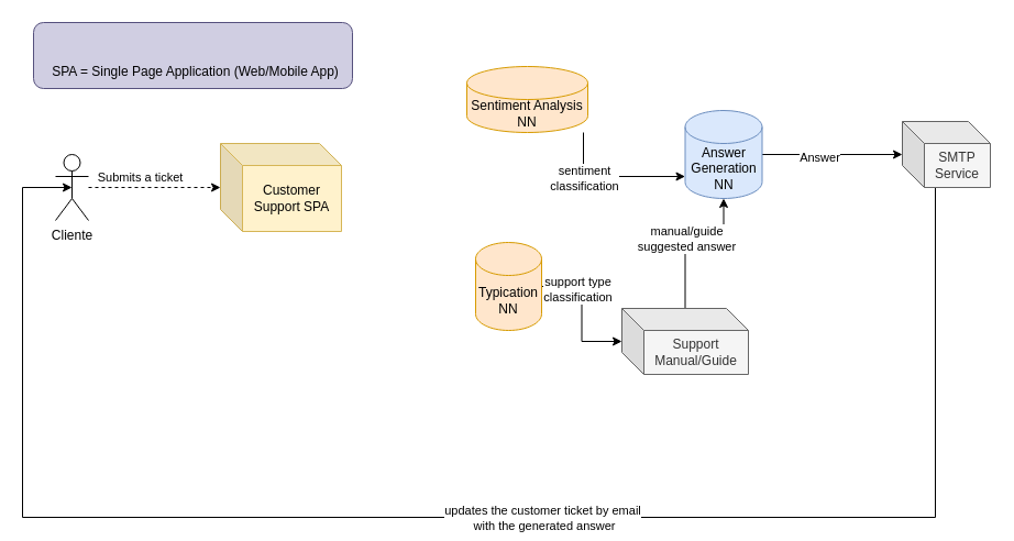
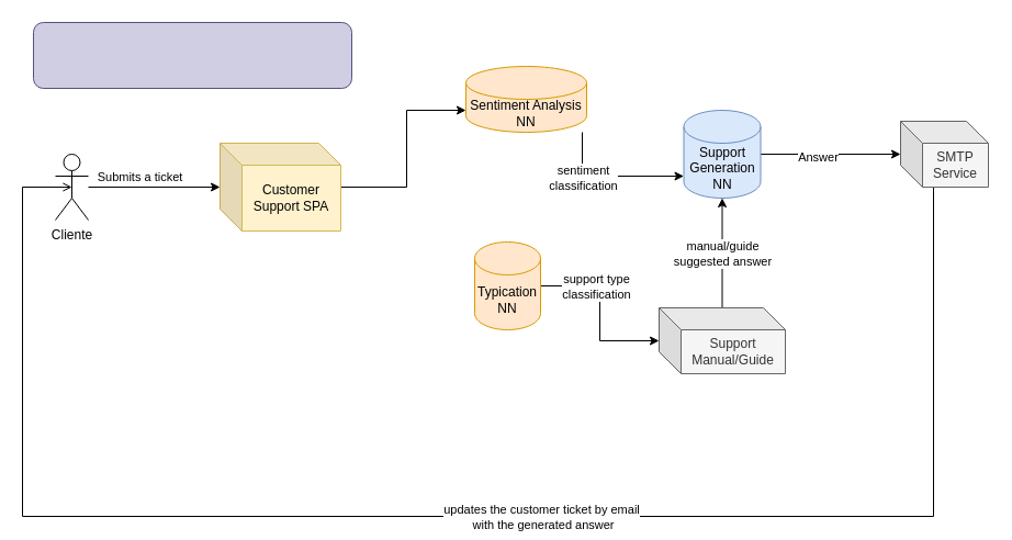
  <mxCell id="0" />
  <mxCell id="1" parent="0" />
  <mxCell id="2" value="" style="rounded=1;whiteSpace=wrap;html=1;fillColor=#d0cee2;strokeColor=#56517e;" vertex="1" parent="1"><mxGeometry x="30" y="20" width="290" height="60" as="geometry" /></mxCell>
  <mxCell id="3" style="edgeStyle=orthogonalEdgeStyle;rounded=0;orthogonalLoop=1;jettySize=auto;html=1;" edge="1" parent="1" source="5" target="17"><mxGeometry relative="1" as="geometry"><Array as="points"><mxPoint x="530" y="100" /><mxPoint x="530" y="160" /></Array></mxGeometry></mxCell>
  <mxCell id="4" value="sentiment &lt;br&gt;classification" style="edgeLabel;html=1;align=center;verticalAlign=middle;resizable=0;points=[];" vertex="1" connectable="0" parent="3"><mxGeometry x="-0.458" y="-4" relative="1" as="geometry"><mxPoint x="4" y="5" as="offset" /></mxGeometry></mxCell>
  <mxCell id="5" value="Sentiment Analysis NN" style="shape=cylinder3;whiteSpace=wrap;html=1;boundedLbl=1;backgroundOutline=1;size=15;fillColor=#ffe6cc;strokeColor=#d79b00;" vertex="1" parent="1"><mxGeometry x="424" y="60" width="110" height="60" as="geometry" /></mxCell>
- <mxCell id="6" style="edgeStyle=orthogonalEdgeStyle;rounded=0;orthogonalLoop=1;jettySize=auto;html=1;dashed=1;" edge="1" parent="1" source="8" target="10"><mxGeometry relative="1" as="geometry" /></mxCell>
+ <mxCell id="6" style="edgeStyle=orthogonalEdgeStyle;rounded=0;orthogonalLoop=1;jettySize=auto;html=1;" edge="1" parent="1" source="8" target="10"><mxGeometry relative="1" as="geometry" /></mxCell>
  <mxCell id="7" value="Submits a ticket" style="edgeLabel;html=1;align=center;verticalAlign=middle;resizable=0;points=[];" vertex="1" connectable="0" parent="6"><mxGeometry x="-0.23" y="1" relative="1" as="geometry"><mxPoint y="-9" as="offset" /></mxGeometry></mxCell>
  <mxCell id="8" value="Cliente" style="shape=umlActor;verticalLabelPosition=bottom;verticalAlign=top;html=1;outlineConnect=0;" vertex="1" parent="1"><mxGeometry x="50" y="140" width="30" height="60" as="geometry" /></mxCell>
+ <mxCell id="9" style="edgeStyle=orthogonalEdgeStyle;rounded=0;orthogonalLoop=1;jettySize=auto;html=1;" edge="1" parent="1" source="10" target="5"><mxGeometry relative="1" as="geometry"><Array as="points"><mxPoint x="370" y="170" /><mxPoint x="370" y="100" /></Array></mxGeometry></mxCell>
  <mxCell id="10" value="Customer Support SPA" style="shape=cube;whiteSpace=wrap;html=1;boundedLbl=1;backgroundOutline=1;darkOpacity=0.05;darkOpacity2=0.1;fillColor=#fff2cc;strokeColor=#d6b656;" vertex="1" parent="1"><mxGeometry x="200" y="130" width="110" height="80" as="geometry" /></mxCell>
  <mxCell id="11" style="edgeStyle=orthogonalEdgeStyle;rounded=0;orthogonalLoop=1;jettySize=auto;html=1;" edge="1" parent="1" source="13" target="20"><mxGeometry relative="1" as="geometry" /></mxCell>
  <mxCell id="12" value="support type&lt;br&gt;classification" style="edgeLabel;html=1;align=center;verticalAlign=middle;resizable=0;points=[];" vertex="1" connectable="0" parent="11"><mxGeometry x="-0.168" y="-4" relative="1" as="geometry"><mxPoint y="-12" as="offset" /></mxGeometry></mxCell>
  <mxCell id="13" value="Typication NN" style="shape=cylinder3;whiteSpace=wrap;html=1;boundedLbl=1;backgroundOutline=1;size=15;fillColor=#ffe6cc;strokeColor=#d79b00;" vertex="1" parent="1"><mxGeometry x="432" y="220" width="60" height="80" as="geometry" /></mxCell>
- <mxCell id="14" value="SPA = Single Page Application (Web/Mobile App)" style="text;html=1;strokeColor=none;fillColor=none;align=center;verticalAlign=middle;whiteSpace=wrap;rounded=0;" vertex="1" parent="1"><mxGeometry x="45" y="50" width="265" height="30" as="geometry" /></mxCell>
  <mxCell id="15" style="edgeStyle=orthogonalEdgeStyle;rounded=0;orthogonalLoop=1;jettySize=auto;html=1;" edge="1" parent="1" source="17"><mxGeometry relative="1" as="geometry"><mxPoint x="820" y="140" as="targetPoint" /></mxGeometry></mxCell>
  <mxCell id="16" value="Answer" style="edgeLabel;html=1;align=center;verticalAlign=middle;resizable=0;points=[];" vertex="1" connectable="0" parent="15"><mxGeometry x="-0.18" y="-2" relative="1" as="geometry"><mxPoint as="offset" /></mxGeometry></mxCell>
- <mxCell id="17" value="Answer Generation NN" style="shape=cylinder3;whiteSpace=wrap;html=1;boundedLbl=1;backgroundOutline=1;size=15;fillColor=#dae8fc;strokeColor=#6c8ebf;" vertex="1" parent="1"><mxGeometry x="622.5" y="100" width="70" height="80" as="geometry" /></mxCell>
+ <mxCell id="17" value="Support Generation NN" style="shape=cylinder3;whiteSpace=wrap;html=1;boundedLbl=1;backgroundOutline=1;size=15;fillColor=#dae8fc;strokeColor=#6c8ebf;" vertex="1" parent="1"><mxGeometry x="622.5" y="100" width="70" height="80" as="geometry" /></mxCell>
  <mxCell id="18" style="edgeStyle=orthogonalEdgeStyle;rounded=0;orthogonalLoop=1;jettySize=auto;html=1;" edge="1" parent="1" source="20" target="17"><mxGeometry relative="1" as="geometry" /></mxCell>
  <mxCell id="19" value="manual/guide &lt;br&gt;suggested answer" style="edgeLabel;html=1;align=center;verticalAlign=middle;resizable=0;points=[];" vertex="1" connectable="0" parent="18"><mxGeometry x="-0.26" y="1" relative="1" as="geometry"><mxPoint x="1" y="-13" as="offset" /></mxGeometry></mxCell>
- <mxCell id="20" value="Support Manual/Guide" style="shape=cube;whiteSpace=wrap;html=1;boundedLbl=1;backgroundOutline=1;darkOpacity=0.05;darkOpacity2=0.1;fillColor=#f5f5f5;fontColor=#333333;strokeColor=#666666;" vertex="1" parent="1"><mxGeometry x="565" y="280" width="115" height="60" as="geometry" /></mxCell>
- <mxCell id="21" style="edgeStyle=orthogonalEdgeStyle;rounded=0;orthogonalLoop=1;jettySize=auto;html=1;entryX=0.5;entryY=0.5;entryDx=0;entryDy=0;entryPerimeter=0;" edge="1" parent="1" source="23" target="8"><mxGeometry relative="1" as="geometry"><Array as="points"><mxPoint x="850" y="470" /><mxPoint x="20" y="470" /><mxPoint x="20" y="170" /></Array></mxGeometry></mxCell>
+ <mxCell id="20" value="Support Manual/Guide" style="shape=cube;whiteSpace=wrap;html=1;boundedLbl=1;backgroundOutline=1;darkOpacity=0.05;darkOpacity2=0.1;fillColor=#f5f5f5;fontColor=#333333;strokeColor=#666666;" vertex="1" parent="1"><mxGeometry x="600" y="280" width="115" height="60" as="geometry" /></mxCell>
+ <mxCell id="21" style="edgeStyle=orthogonalEdgeStyle;rounded=0;orthogonalLoop=1;jettySize=auto;html=1;entryX=0.5;entryY=0.5;entryDx=0;entryDy=0;entryPerimeter=0;endArrow=open;" edge="1" parent="1" source="23" target="8"><mxGeometry relative="1" as="geometry"><Array as="points"><mxPoint x="850" y="470" /><mxPoint x="20" y="470" /><mxPoint x="20" y="170" /></Array></mxGeometry></mxCell>
  <mxCell id="22" value="updates the customer&amp;nbsp;ticket by email&lt;br&gt;&amp;nbsp;with the generated answer" style="edgeLabel;html=1;align=center;verticalAlign=middle;resizable=0;points=[];" vertex="1" connectable="0" parent="21"><mxGeometry x="-0.169" y="-4" relative="1" as="geometry"><mxPoint x="-45" y="4" as="offset" /></mxGeometry></mxCell>
  <mxCell id="23" value="SMTP Service" style="shape=cube;whiteSpace=wrap;html=1;boundedLbl=1;backgroundOutline=1;darkOpacity=0.05;darkOpacity2=0.1;fillColor=#f5f5f5;fontColor=#333333;strokeColor=#666666;" vertex="1" parent="1"><mxGeometry x="820" y="110" width="80" height="60" as="geometry" /></mxCell>
